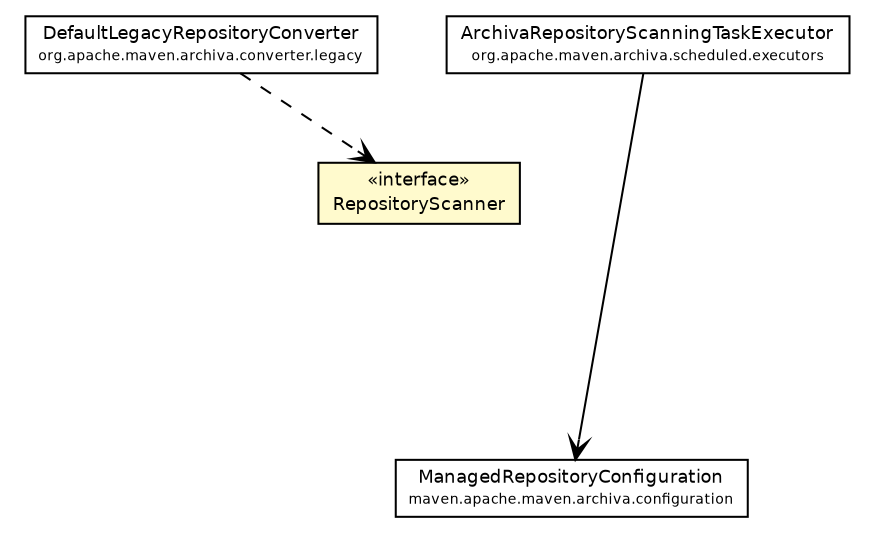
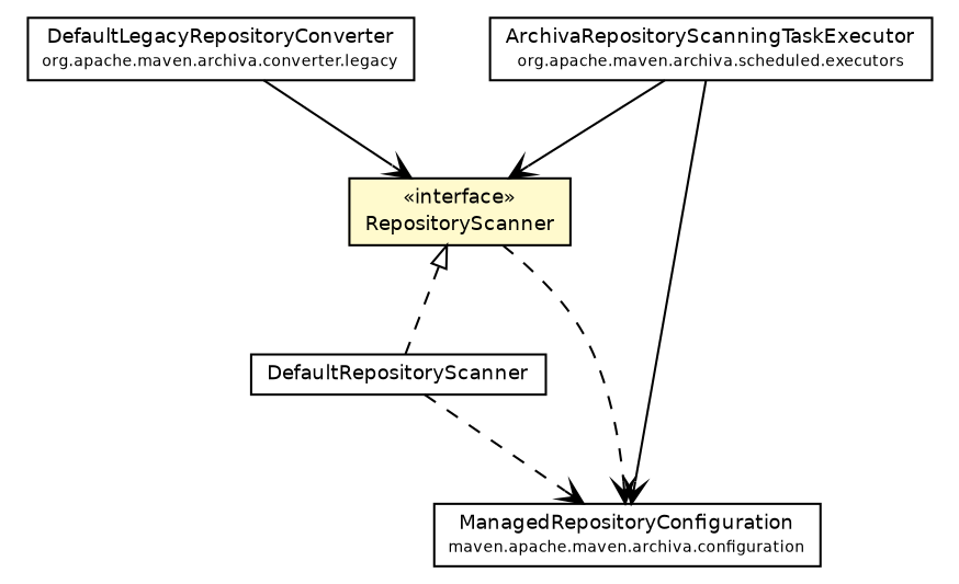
  digraph {
    node [fontcolor=black fontname=Helvetica fontsize=9.0 shape=plaintext]
    edge [fontname=Helvetica fontsize=10.0 headport=p labelfontname=Helvetica labelfontsize=10 style=dashed tailport=p arrowhead=open color=black fontcolor=black]
    n1 [label=<<table border="0" cellborder="1" cellspacing="0" cellpadding="2" port="p" bgcolor="lemonChiffon" href="./RepositoryScanner.html"> 		<tr><td><table border="0" cellspacing="0" cellpadding="1"> 			<tr><td> &laquo;interface&raquo; </td></tr> 			<tr><td> RepositoryScanner </td></tr> 		</table></td></tr> 		</table>>]
+   n2 [label=<<table border="0" cellborder="1" cellspacing="0" cellpadding="2" port="p" href="./DefaultRepositoryScanner.html"> 		<tr><td><table border="0" cellspacing="0" cellpadding="1"> 			<tr><td> DefaultRepositoryScanner </td></tr> 		</table></td></tr> 		</table>>]
    n3 [label=<<table border="0" cellborder="1" cellspacing="0" cellpadding="2" port="p" href="http://java.sun.com/j2se/1.4.2/docs/api/org/apache/maven/archiva/configuration/ManagedRepositoryConfiguration.html"> 		<tr><td><table border="0" cellspacing="0" cellpadding="1"> 			<tr><td> ManagedRepositoryConfiguration </td></tr> 			<tr><td><font point-size="7.0"> maven.apache.maven.archiva.configuration </font></td></tr> 		</table></td></tr> 		</table>>]
    n4 [label=<<table border="0" cellborder="1" cellspacing="0" cellpadding="2" port="p" href="../../scheduled/executors/ArchivaRepositoryScanningTaskExecutor.html"> 		<tr><td><table border="0" cellspacing="0" cellpadding="1"> 			<tr><td> ArchivaRepositoryScanningTaskExecutor </td></tr> 			<tr><td><font point-size="7.0"> org.apache.maven.archiva.scheduled.executors </font></td></tr> 		</table></td></tr> 		</table>>]
    n5 [label=<<table border="0" cellborder="1" cellspacing="0" cellpadding="2" port="p" href="../../converter/legacy/DefaultLegacyRepositoryConverter.html"> 		<tr><td><table border="0" cellspacing="0" cellpadding="1"> 			<tr><td> DefaultLegacyRepositoryConverter </td></tr> 			<tr><td><font point-size="7.0"> org.apache.maven.archiva.converter.legacy </font></td></tr> 		</table></td></tr> 		</table>>]
+   n1 -> n2 [arrowtail=empty dir=back fontsize=10 arrowhead="" color="" fontcolor=""]
+   n1 -> n3
+   n2 -> n3
+   n4 -> n1 [style=""]
    n4 -> n3 [style=solid]
-   n5 -> n1
+   n5 -> n1 [style=""]
  }
